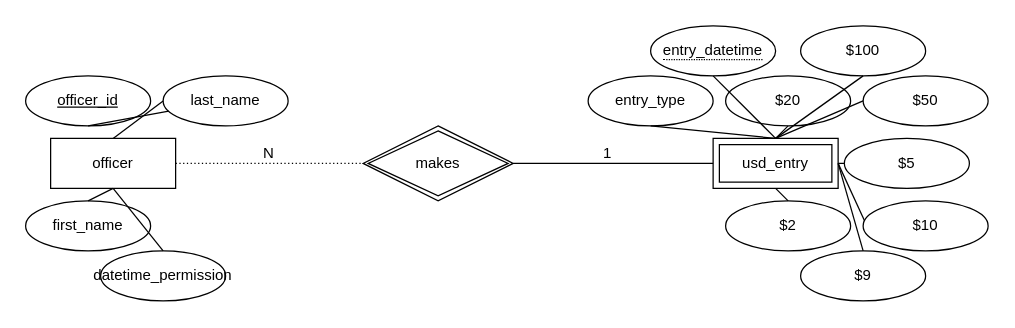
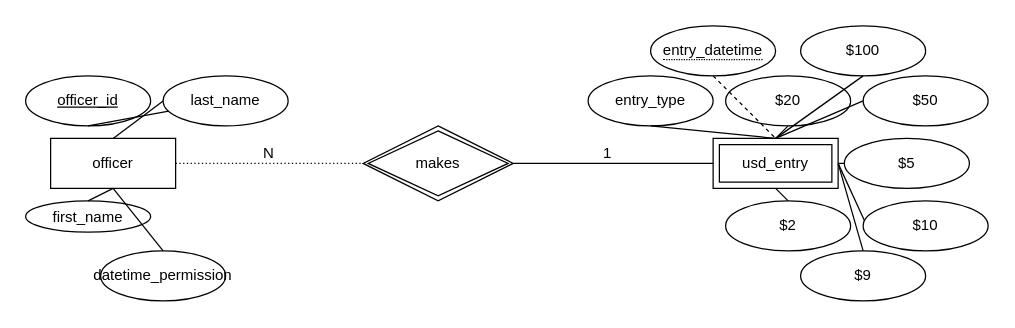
  <mxCell id="0" />
  <mxCell id="1" parent="0" />
  <mxCell id="2" value="$100" style="ellipse;whiteSpace=wrap;html=1;align=center;" vertex="1" parent="1"><mxGeometry x="640" y="20" width="100" height="40" as="geometry" /></mxCell>
  <mxCell id="3" value="$50" style="ellipse;whiteSpace=wrap;html=1;align=center;" vertex="1" parent="1"><mxGeometry x="690" y="60" width="100" height="40" as="geometry" /></mxCell>
  <mxCell id="4" value="$20" style="ellipse;whiteSpace=wrap;html=1;align=center;" vertex="1" parent="1"><mxGeometry x="580" y="60" width="100" height="40" as="geometry" /></mxCell>
  <mxCell id="5" value="$10" style="ellipse;whiteSpace=wrap;html=1;align=center;" vertex="1" parent="1"><mxGeometry x="690" y="160" width="100" height="40" as="geometry" /></mxCell>
  <mxCell id="6" value="$5" style="ellipse;whiteSpace=wrap;html=1;align=center;" vertex="1" parent="1"><mxGeometry x="675" y="110" width="100" height="40" as="geometry" /></mxCell>
  <mxCell id="7" value="$2" style="ellipse;whiteSpace=wrap;html=1;align=center;" vertex="1" parent="1"><mxGeometry x="580" y="160" width="100" height="40" as="geometry" /></mxCell>
  <mxCell id="8" value="$9" style="ellipse;whiteSpace=wrap;html=1;align=center;" vertex="1" parent="1"><mxGeometry x="640" y="200" width="100" height="40" as="geometry" /></mxCell>
  <mxCell id="9" value="entry_type" style="ellipse;whiteSpace=wrap;html=1;align=center;" vertex="1" parent="1"><mxGeometry x="470" y="60" width="100" height="40" as="geometry" /></mxCell>
  <mxCell id="10" value="&lt;span style=&quot;border-bottom: 1px dotted&quot;&gt;entry_datetime&lt;/span&gt;" style="ellipse;whiteSpace=wrap;html=1;align=center;" vertex="1" parent="1"><mxGeometry x="520" y="20" width="100" height="40" as="geometry" /></mxCell>
  <mxCell id="11" value="" style="endArrow=none;html=1;rounded=0;exitX=0.5;exitY=1;exitDx=0;exitDy=0;entryX=0.5;entryY=0;entryDx=0;entryDy=0;" edge="1" parent="1" source="9" target="16"><mxGeometry relative="1" as="geometry"><mxPoint x="600" y="170" as="sourcePoint" /><mxPoint x="570" y="130" as="targetPoint" /></mxGeometry></mxCell>
- <mxCell id="12" value="" style="endArrow=none;html=1;rounded=0;exitX=0.5;exitY=1;exitDx=0;exitDy=0;entryX=0.5;entryY=0;entryDx=0;entryDy=0;" edge="1" parent="1" source="10" target="16"><mxGeometry relative="1" as="geometry"><mxPoint x="600" y="170" as="sourcePoint" /><mxPoint x="620" y="110" as="targetPoint" /></mxGeometry></mxCell>
+ <mxCell id="12" value="" style="endArrow=none;html=1;rounded=0;exitX=0.5;exitY=1;exitDx=0;exitDy=0;entryX=0.5;entryY=0;entryDx=0;entryDy=0;dashed=1;" edge="1" parent="1" source="10" target="16"><mxGeometry relative="1" as="geometry"><mxPoint x="600" y="170" as="sourcePoint" /><mxPoint x="620" y="110" as="targetPoint" /></mxGeometry></mxCell>
  <mxCell id="13" value="" style="endArrow=none;html=1;rounded=0;exitX=0.5;exitY=1;exitDx=0;exitDy=0;entryX=0.5;entryY=0;entryDx=0;entryDy=0;" edge="1" parent="1" source="2" target="16"><mxGeometry relative="1" as="geometry"><mxPoint x="600" y="170" as="sourcePoint" /><mxPoint x="620" y="110" as="targetPoint" /></mxGeometry></mxCell>
  <mxCell id="14" value="" style="endArrow=none;html=1;rounded=0;exitX=0.5;exitY=1;exitDx=0;exitDy=0;entryX=0.5;entryY=0;entryDx=0;entryDy=0;" edge="1" parent="1" source="4" target="16"><mxGeometry relative="1" as="geometry"><mxPoint x="600" y="170" as="sourcePoint" /><mxPoint x="620" y="110" as="targetPoint" /></mxGeometry></mxCell>
  <mxCell id="15" value="" style="endArrow=none;html=1;rounded=0;exitX=0;exitY=0.5;exitDx=0;exitDy=0;entryX=0.5;entryY=0;entryDx=0;entryDy=0;entryPerimeter=0;" edge="1" parent="1" source="3" target="16"><mxGeometry relative="1" as="geometry"><mxPoint x="600" y="170" as="sourcePoint" /><mxPoint x="620" y="110" as="targetPoint" /></mxGeometry></mxCell>
  <mxCell id="16" value="usd_entry" style="shape=ext;margin=3;double=1;whiteSpace=wrap;html=1;align=center;" vertex="1" parent="1"><mxGeometry x="570" y="110" width="100" height="40" as="geometry" /></mxCell>
  <mxCell id="17" value="" style="endArrow=none;html=1;rounded=0;entryX=0;entryY=0.5;entryDx=0;entryDy=0;" edge="1" parent="1" target="6"><mxGeometry relative="1" as="geometry"><mxPoint x="670" y="130" as="sourcePoint" /><mxPoint x="720" y="160" as="targetPoint" /></mxGeometry></mxCell>
  <mxCell id="18" value="" style="endArrow=none;html=1;rounded=0;entryX=0.012;entryY=0.401;entryDx=0;entryDy=0;entryPerimeter=0;exitX=1;exitY=0.5;exitDx=0;exitDy=0;" edge="1" parent="1" source="16" target="5"><mxGeometry relative="1" as="geometry"><mxPoint x="560" y="160" as="sourcePoint" /><mxPoint x="720" y="160" as="targetPoint" /></mxGeometry></mxCell>
  <mxCell id="19" value="" style="endArrow=none;html=1;rounded=0;entryX=0.5;entryY=0;entryDx=0;entryDy=0;exitX=1;exitY=0.5;exitDx=0;exitDy=0;" edge="1" parent="1" source="16" target="8"><mxGeometry relative="1" as="geometry"><mxPoint x="560" y="160" as="sourcePoint" /><mxPoint x="720" y="160" as="targetPoint" /></mxGeometry></mxCell>
  <mxCell id="20" value="" style="endArrow=none;html=1;rounded=0;exitX=0.5;exitY=1;exitDx=0;exitDy=0;entryX=0.5;entryY=0;entryDx=0;entryDy=0;" edge="1" parent="1" source="16" target="7"><mxGeometry relative="1" as="geometry"><mxPoint x="560" y="160" as="sourcePoint" /><mxPoint x="720" y="160" as="targetPoint" /></mxGeometry></mxCell>
  <mxCell id="21" value="officer" style="whiteSpace=wrap;html=1;align=center;" vertex="1" parent="1"><mxGeometry x="40" y="110" width="100" height="40" as="geometry" /></mxCell>
  <mxCell id="22" value="&lt;u&gt;officer_id&lt;/u&gt;" style="ellipse;whiteSpace=wrap;html=1;align=center;" vertex="1" parent="1"><mxGeometry x="20" y="60" width="100" height="40" as="geometry" /></mxCell>
  <mxCell id="23" value="datetime_permission" style="ellipse;whiteSpace=wrap;html=1;align=center;" vertex="1" parent="1"><mxGeometry x="80" y="200" width="100" height="40" as="geometry" /></mxCell>
  <mxCell id="24" value="last_name" style="ellipse;whiteSpace=wrap;html=1;align=center;" vertex="1" parent="1"><mxGeometry x="130" y="60" width="100" height="40" as="geometry" /></mxCell>
- <mxCell id="25" value="first_name" style="ellipse;whiteSpace=wrap;html=1;align=center;" vertex="1" parent="1"><mxGeometry x="20" y="160" width="100" height="40" as="geometry" /></mxCell>
+ <mxCell id="25" value="first_name" style="ellipse;whiteSpace=wrap;html=1;align=center;" vertex="1" parent="1"><mxGeometry x="20" y="160" width="100" height="25" as="geometry" /></mxCell>
  <mxCell id="26" value="makes" style="shape=rhombus;double=1;perimeter=rhombusPerimeter;whiteSpace=wrap;html=1;align=center;" vertex="1" parent="1"><mxGeometry x="290" y="100" width="120" height="60" as="geometry" /></mxCell>
  <mxCell id="27" value="" style="endArrow=none;html=1;rounded=0;exitX=0.5;exitY=1;exitDx=0;exitDy=0;" edge="1" parent="1" source="22" target="24"><mxGeometry relative="1" as="geometry"><mxPoint x="60" y="200" as="sourcePoint" /><mxPoint x="220" y="200" as="targetPoint" /></mxGeometry></mxCell>
  <mxCell id="28" value="" style="endArrow=none;html=1;rounded=0;entryX=0;entryY=0.5;entryDx=0;entryDy=0;exitX=0.5;exitY=0;exitDx=0;exitDy=0;" edge="1" parent="1" source="21" target="24"><mxGeometry relative="1" as="geometry"><mxPoint x="60" y="200" as="sourcePoint" /><mxPoint x="220" y="200" as="targetPoint" /></mxGeometry></mxCell>
  <mxCell id="29" value="" style="endArrow=none;html=1;rounded=0;entryX=0.5;entryY=1;entryDx=0;entryDy=0;exitX=0.5;exitY=0;exitDx=0;exitDy=0;" edge="1" parent="1" source="25" target="21"><mxGeometry relative="1" as="geometry"><mxPoint x="60" y="200" as="sourcePoint" /><mxPoint x="220" y="200" as="targetPoint" /></mxGeometry></mxCell>
  <mxCell id="30" value="" style="endArrow=none;html=1;rounded=0;entryX=0.5;entryY=1;entryDx=0;entryDy=0;exitX=0.5;exitY=0;exitDx=0;exitDy=0;" edge="1" parent="1" source="23" target="21"><mxGeometry relative="1" as="geometry"><mxPoint x="60" y="200" as="sourcePoint" /><mxPoint x="220" y="200" as="targetPoint" /></mxGeometry></mxCell>
  <mxCell id="31" value="" style="endArrow=none;html=1;rounded=0;dashed=1;dashPattern=1 2;exitX=1;exitY=0.5;exitDx=0;exitDy=0;entryX=0;entryY=0.5;entryDx=0;entryDy=0;" edge="1" parent="1" source="21" target="26"><mxGeometry relative="1" as="geometry"><mxPoint x="230" y="130" as="sourcePoint" /><mxPoint x="390" y="130" as="targetPoint" /></mxGeometry></mxCell>
  <mxCell id="32" value="N" style="resizable=0;html=1;whiteSpace=wrap;align=right;verticalAlign=bottom;" connectable="0" vertex="1" parent="31"><mxGeometry x="1" relative="1" as="geometry"><mxPoint x="-70" as="offset" /></mxGeometry></mxCell>
  <mxCell id="33" value="" style="endArrow=none;html=1;rounded=0;entryX=0;entryY=0.5;entryDx=0;entryDy=0;exitX=1;exitY=0.5;exitDx=0;exitDy=0;" edge="1" parent="1" source="26" target="16"><mxGeometry relative="1" as="geometry"><mxPoint x="380" y="179.5" as="sourcePoint" /><mxPoint x="540" y="179.5" as="targetPoint" /></mxGeometry></mxCell>
  <mxCell id="34" value="1" style="resizable=0;html=1;whiteSpace=wrap;align=right;verticalAlign=bottom;" connectable="0" vertex="1" parent="33"><mxGeometry x="1" relative="1" as="geometry"><mxPoint x="-80" as="offset" /></mxGeometry></mxCell>
